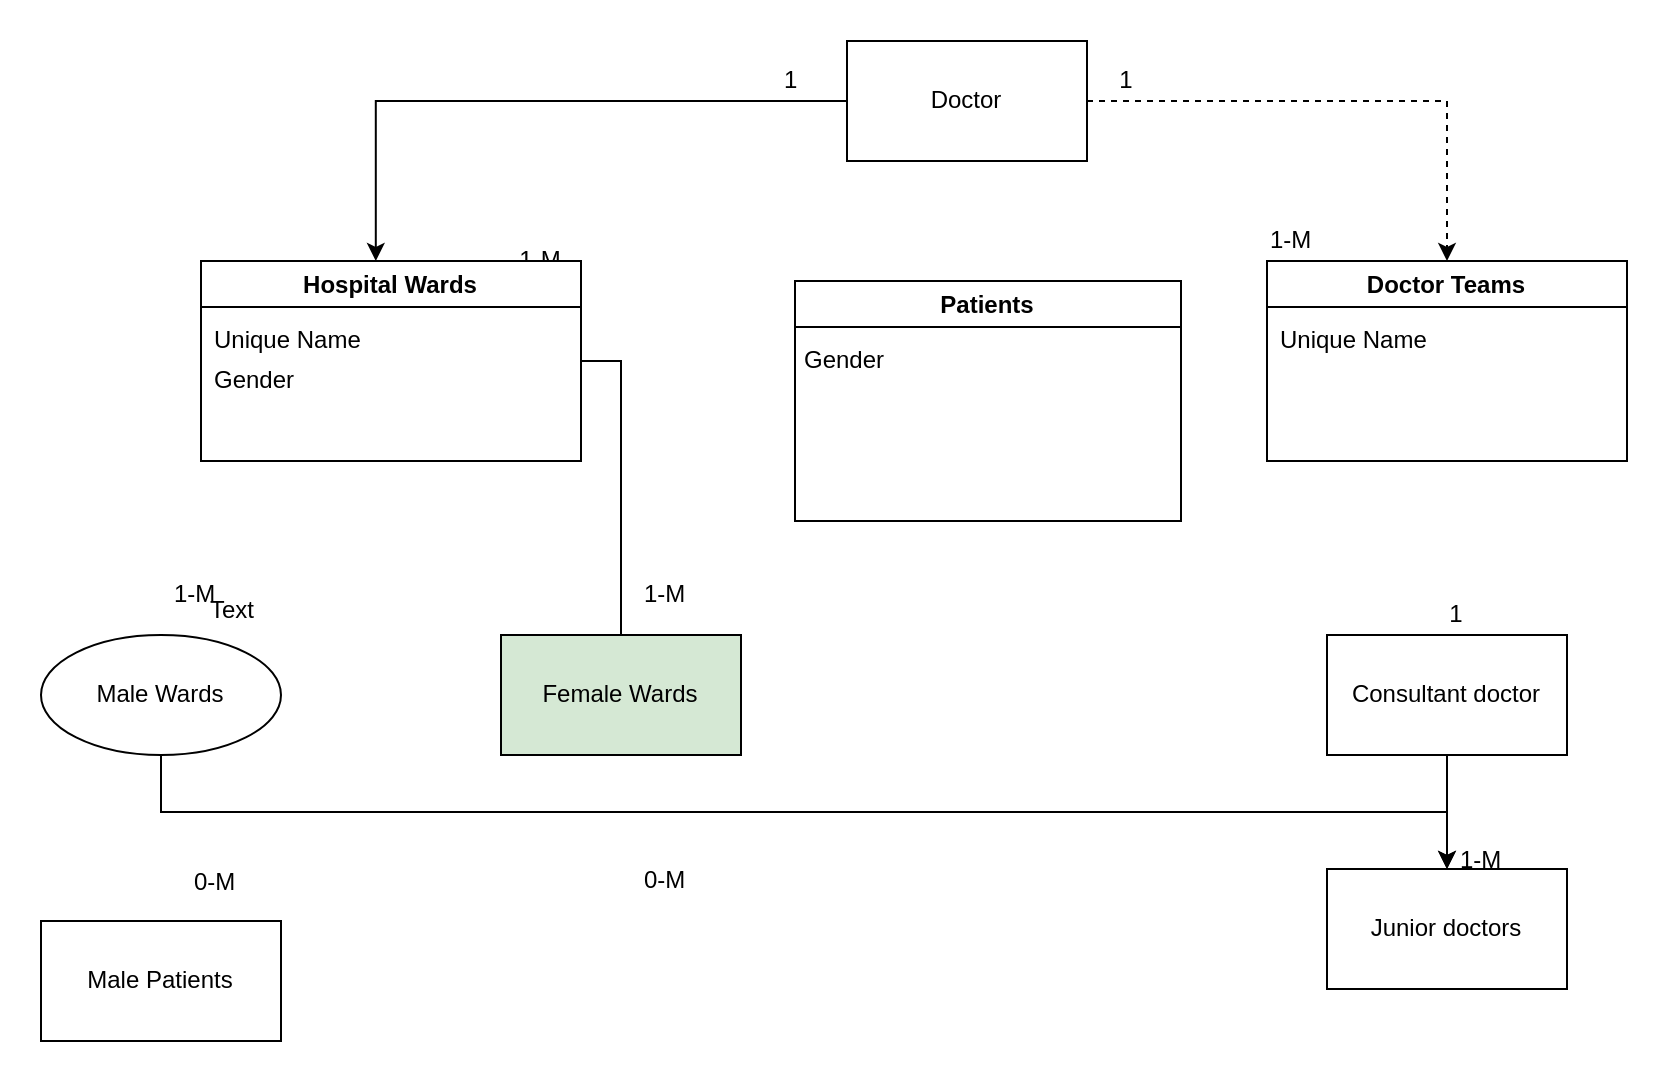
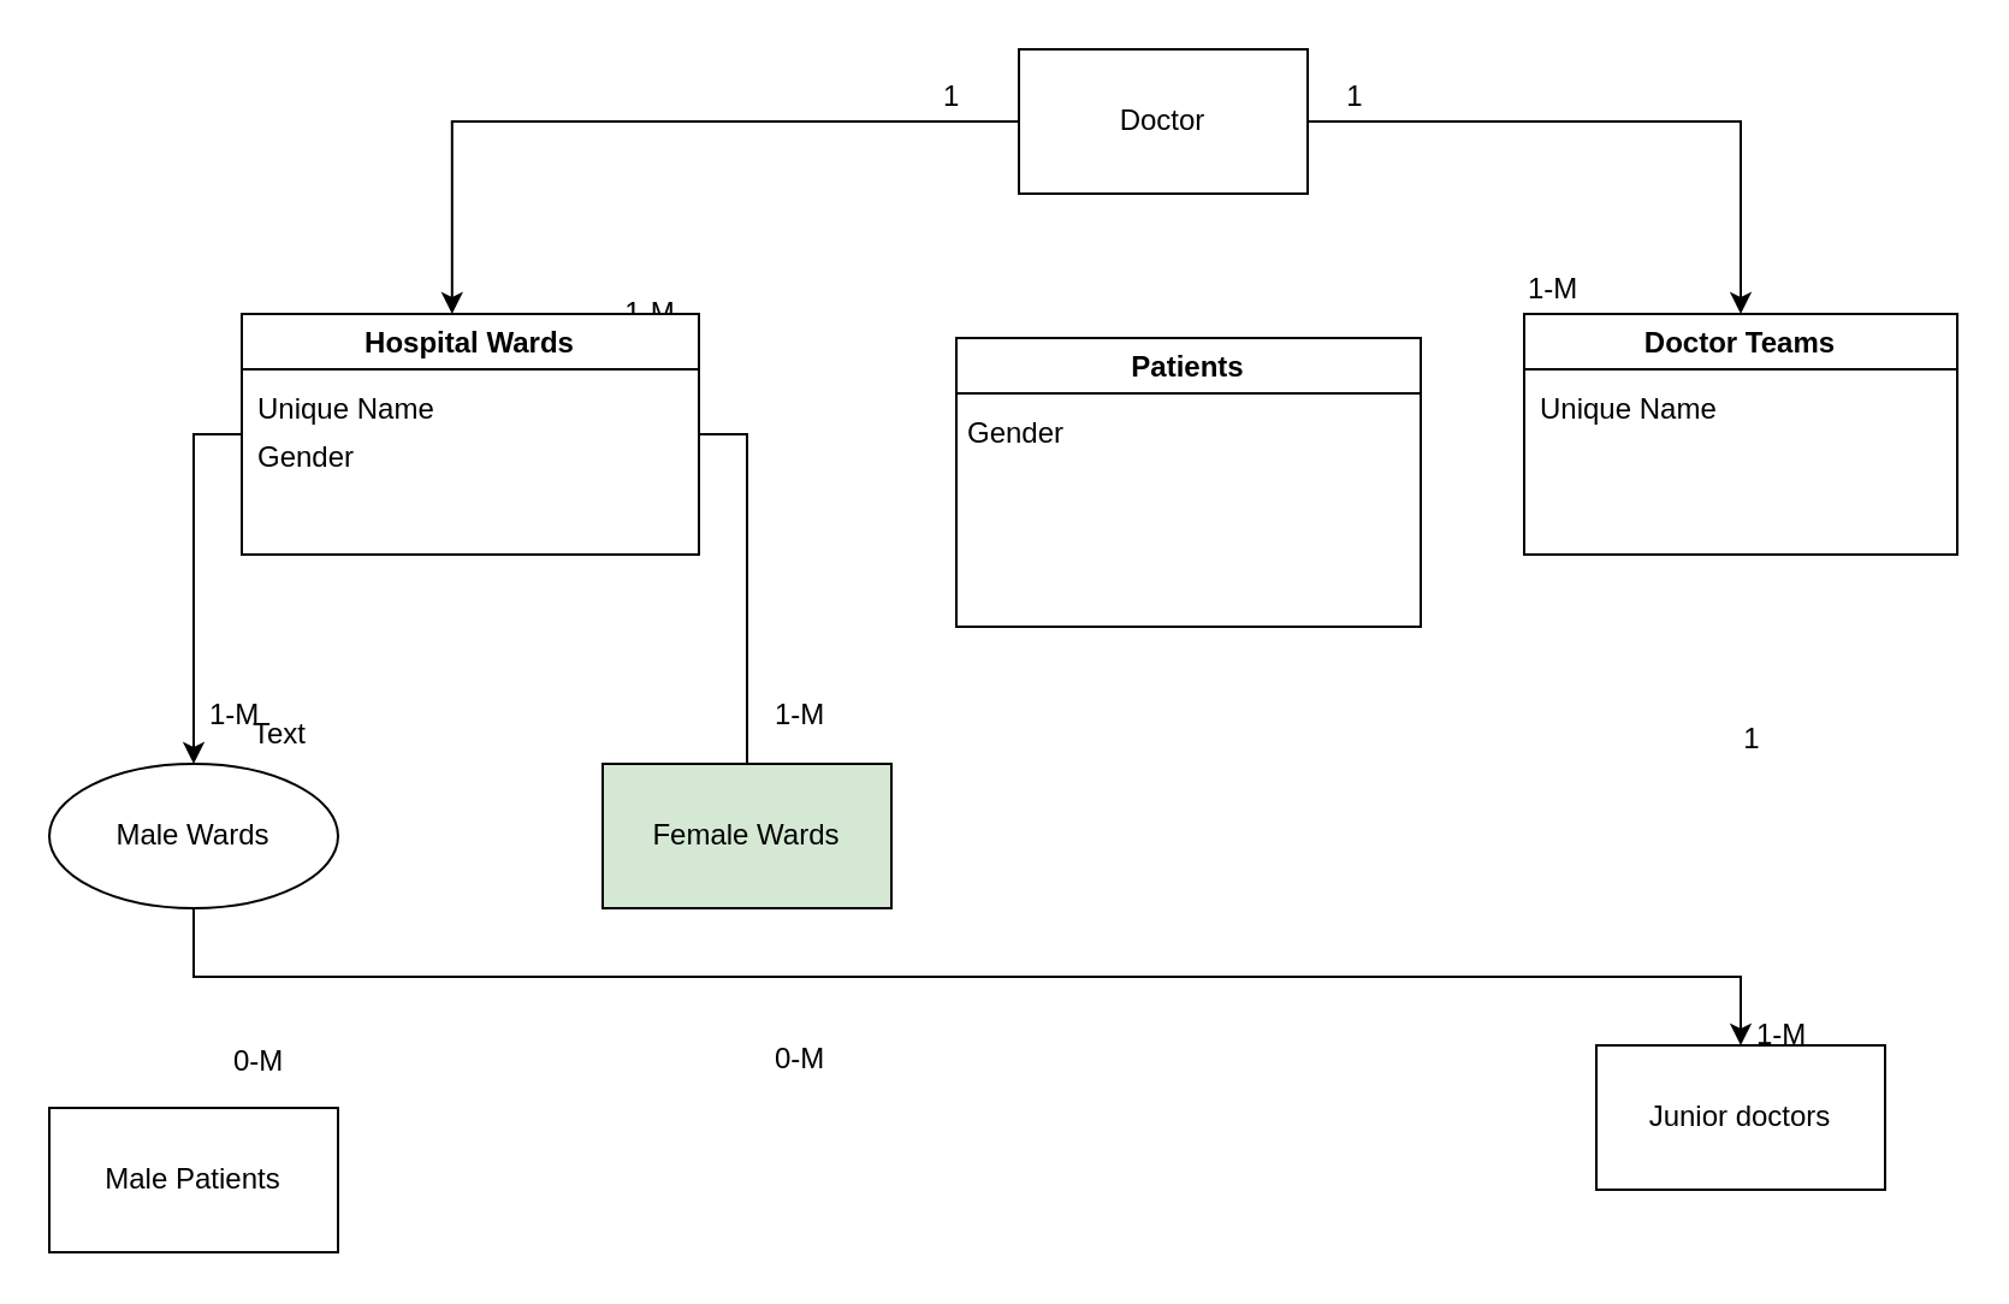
  <mxCell id="0" />
  <mxCell id="1" parent="0" />
- <mxCell id="2" parent="1" style="edgeStyle=orthogonalEdgeStyle;rounded=0;orthogonalLoop=1;jettySize=auto;html=1;entryX=0.5;entryY=0;entryDx=0;entryDy=0;entryPerimeter=0;dashed=1;" edge="1" source="4" target="22"><mxGeometry as="geometry" relative="1"><mxPoint as="targetPoint" x="670" y="150" /></mxGeometry></mxCell>
+ <mxCell id="2" parent="1" style="edgeStyle=orthogonalEdgeStyle;rounded=0;orthogonalLoop=1;jettySize=auto;html=1;entryX=0.5;entryY=0;entryDx=0;entryDy=0;entryPerimeter=0;" edge="1" source="4" target="22"><mxGeometry as="geometry" relative="1"><mxPoint as="targetPoint" x="670" y="150" /></mxGeometry></mxCell>
  <mxCell id="3" parent="1" style="edgeStyle=orthogonalEdgeStyle;rounded=0;orthogonalLoop=1;jettySize=auto;html=1;exitX=0;exitY=0.5;exitDx=0;exitDy=0;entryX=0.46;entryY=0;entryDx=0;entryDy=0;entryPerimeter=0;" edge="1" source="4" target="16"><mxGeometry as="geometry" relative="1"><mxPoint as="targetPoint" x="250" y="150" /></mxGeometry></mxCell>
  <mxCell id="4" value="Doctor" parent="1" style="rounded=0;whiteSpace=wrap;html=1;" vertex="1"><mxGeometry as="geometry" x="423" y="20" width="120" height="60" /></mxCell>
+ <mxCell id="5" parent="1" style="edgeStyle=orthogonalEdgeStyle;rounded=0;orthogonalLoop=1;jettySize=auto;html=1;exitX=0;exitY=0.5;exitDx=0;exitDy=0;" edge="1" source="16" target="12"><mxGeometry as="geometry" relative="1"><mxPoint as="sourcePoint" x="190" y="180" /></mxGeometry></mxCell>
  <mxCell id="6" parent="1" style="edgeStyle=orthogonalEdgeStyle;rounded=0;orthogonalLoop=1;jettySize=auto;html=1;entryX=0.5;entryY=0;entryDx=0;entryDy=0;exitX=1;exitY=0.5;exitDx=0;exitDy=0;endArrow=none;" edge="1" source="16" target="13"><mxGeometry as="geometry" relative="1"><mxPoint as="sourcePoint" x="350" y="200" /></mxGeometry></mxCell>
  <mxCell id="7" value="1-M" parent="1" style="text;html=1;strokeColor=none;fillColor=none;align=center;verticalAlign=middle;whiteSpace=wrap;rounded=0;" vertex="1"><mxGeometry as="geometry" x="250" y="120" width="40" height="20" /></mxCell>
  <mxCell id="8" value="1" parent="1" style="text;html=1;resizable=0;points=[];autosize=1;align=left;verticalAlign=top;spacingTop=-4;" vertex="1"><mxGeometry as="geometry" x="390" y="30" width="20" height="20" /></mxCell>
  <mxCell id="9" value="1" parent="1" style="text;html=1;strokeColor=none;fillColor=none;align=center;verticalAlign=middle;whiteSpace=wrap;rounded=0;" vertex="1"><mxGeometry as="geometry" x="543" y="30" width="40" height="20" /></mxCell>
  <mxCell id="10" value="1-M" parent="1" style="text;html=1;resizable=0;points=[];autosize=1;align=left;verticalAlign=top;spacingTop=-4;" vertex="1"><mxGeometry as="geometry" x="633" y="110" width="40" height="20" /></mxCell>
  <mxCell id="11" parent="1" style="edgeStyle=orthogonalEdgeStyle;rounded=0;orthogonalLoop=1;jettySize=auto;html=1;exitX=0.5;exitY=1;exitDx=0;exitDy=0;" edge="1" source="12" target="24"><mxGeometry as="geometry" relative="1" /></mxCell>
  <mxCell id="12" value="Male Wards" parent="1" style="ellipse;whiteSpace=wrap;html=1;" vertex="1"><mxGeometry as="geometry" x="20" y="317" width="120" height="60" /></mxCell>
  <mxCell id="13" value="Female Wards" parent="1" style="rounded=0;whiteSpace=wrap;html=1;fillColor=#d5e8d4;" vertex="1"><mxGeometry as="geometry" x="250" y="317" width="120" height="60" /></mxCell>
  <mxCell id="14" value="1-M" parent="1" style="text;html=1;resizable=0;points=[];autosize=1;align=left;verticalAlign=top;spacingTop=-4;" vertex="1"><mxGeometry as="geometry" x="85" y="287" width="40" height="20" /></mxCell>
  <mxCell id="15" value="1-M" parent="1" style="text;html=1;resizable=0;points=[];autosize=1;align=left;verticalAlign=top;spacingTop=-4;" vertex="1"><mxGeometry as="geometry" x="320" y="287" width="40" height="20" /></mxCell>
  <mxCell id="16" value="Hospital Wards" parent="1" style="swimlane;" vertex="1"><mxGeometry as="geometry" x="100" y="130" width="190" height="100" /></mxCell>
  <mxCell id="17" value="Unique Name" parent="16" style="text;html=1;resizable=0;points=[];autosize=1;align=left;verticalAlign=top;spacingTop=-4;" vertex="1"><mxGeometry as="geometry" x="5" y="30" width="90" height="20" /></mxCell>
  <mxCell id="18" value="Gender" parent="16" style="text;html=1;resizable=0;points=[];autosize=1;align=left;verticalAlign=top;spacingTop=-4;" vertex="1"><mxGeometry as="geometry" x="5" y="50" width="60" height="20" /></mxCell>
  <mxCell id="19" value="Male Patients" parent="1" style="rounded=0;whiteSpace=wrap;html=1;" vertex="1"><mxGeometry as="geometry" x="20" y="460" width="120" height="60" /></mxCell>
  <mxCell id="20" value="0-M" parent="1" style="text;html=1;resizable=0;points=[];autosize=1;align=left;verticalAlign=top;spacingTop=-4;direction=south;" vertex="1"><mxGeometry as="geometry" x="95" y="431" width="40" height="20" /></mxCell>
  <mxCell id="21" value="0-M" parent="1" style="text;html=1;resizable=0;points=[];autosize=1;align=left;verticalAlign=top;spacingTop=-4;" vertex="1"><mxGeometry as="geometry" x="320" y="430" width="40" height="20" /></mxCell>
  <mxCell id="22" value="Doctor Teams" parent="1" style="swimlane;" vertex="1"><mxGeometry as="geometry" x="633" y="130" width="180" height="100" /></mxCell>
  <mxCell id="23" value="Unique Name" parent="22" style="text;html=1;resizable=0;points=[];autosize=1;align=left;verticalAlign=top;spacingTop=-4;" vertex="1"><mxGeometry as="geometry" x="5" y="30" width="90" height="20" /></mxCell>
  <mxCell id="24" value="Junior doctors" parent="1" style="rounded=0;whiteSpace=wrap;html=1;" vertex="1"><mxGeometry as="geometry" x="663" y="434" width="120" height="60" /></mxCell>
- <mxCell id="25" parent="1" style="edgeStyle=orthogonalEdgeStyle;rounded=0;orthogonalLoop=1;jettySize=auto;html=1;exitX=0.5;exitY=1;exitDx=0;exitDy=0;entryX=0.5;entryY=0;entryDx=0;entryDy=0;" edge="1" source="26" target="24"><mxGeometry as="geometry" relative="1" /></mxCell>
- <mxCell id="26" value="Consultant doctor " parent="1" style="rounded=0;whiteSpace=wrap;html=1;" vertex="1"><mxGeometry as="geometry" x="663" y="317" width="120" height="60" /></mxCell>
  <mxCell id="27" value="1" parent="1" style="text;html=1;strokeColor=none;fillColor=none;align=center;verticalAlign=middle;whiteSpace=wrap;rounded=0;" vertex="1"><mxGeometry as="geometry" x="708" y="297" width="40" height="20" /></mxCell>
  <mxCell id="28" value="1-M" parent="1" style="text;html=1;resizable=0;points=[];autosize=1;align=left;verticalAlign=top;spacingTop=-4;" vertex="1"><mxGeometry as="geometry" x="728" y="420" width="40" height="20" /></mxCell>
  <mxCell id="29" value="Text" parent="1" style="text;html=1;resizable=0;points=[];autosize=1;align=left;verticalAlign=top;spacingTop=-4;" vertex="1"><mxGeometry as="geometry" x="103" y="295" width="40" height="20" /></mxCell>
  <mxCell id="30" value="Patients" parent="1" style="swimlane;" vertex="1"><mxGeometry as="geometry" x="397" y="140" width="193" height="120" /></mxCell>
  <mxCell id="31" value="Gender" parent="30" style="text;html=1;resizable=0;points=[];autosize=1;align=left;verticalAlign=top;spacingTop=-4;" vertex="1"><mxGeometry as="geometry" x="3" y="30" width="60" height="20" /></mxCell>
